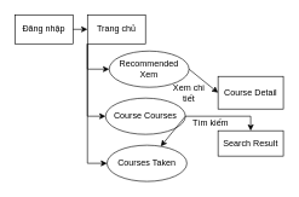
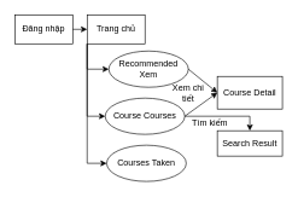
  <mxCell id="0" />
  <mxCell id="1" parent="0" />
  <mxCell id="2" value="Đăng nhập" style="rounded=0;whiteSpace=wrap;html=1;" parent="1" vertex="1"><mxGeometry x="20" y="20" width="80" height="40" as="geometry" /></mxCell>
  <mxCell id="3" value="Trang chủ" style="rounded=0;whiteSpace=wrap;html=1;" parent="1" vertex="1"><mxGeometry x="120" y="20" width="80" height="40" as="geometry" /></mxCell>
  <mxCell id="4" value="" style="endArrow=classic;html=1;rounded=0;exitX=1;exitY=0.5;exitDx=0;exitDy=0;entryX=0;entryY=0.5;entryDx=0;entryDy=0;" parent="1" source="2" target="3" edge="1"><mxGeometry width="50" height="50" relative="1" as="geometry"><mxPoint x="130" y="150" as="sourcePoint" /><mxPoint x="180" y="100" as="targetPoint" /></mxGeometry></mxCell>
  <mxCell id="5" value="Recommended Xem" style="ellipse;whiteSpace=wrap;html=1;" parent="1" vertex="1"><mxGeometry x="150" y="70" width="110" height="50" as="geometry" /></mxCell>
  <mxCell id="6" value="Course Courses" style="ellipse;whiteSpace=wrap;html=1;" parent="1" vertex="1"><mxGeometry x="145" y="135" width="110" height="50" as="geometry" /></mxCell>
  <mxCell id="7" value="" style="endArrow=classic;html=1;rounded=0;exitX=0;exitY=1;exitDx=0;exitDy=0;entryX=0;entryY=0.5;entryDx=0;entryDy=0;" parent="1" source="3" target="5" edge="1"><mxGeometry width="50" height="50" relative="1" as="geometry"><mxPoint x="370" y="120" as="sourcePoint" /><mxPoint x="130" y="140" as="targetPoint" /><Array as="points"><mxPoint x="120" y="95" /></Array></mxGeometry></mxCell>
  <mxCell id="8" value="" style="endArrow=classic;html=1;rounded=0;exitX=0;exitY=1;exitDx=0;exitDy=0;entryX=0;entryY=0.5;entryDx=0;entryDy=0;" parent="1" source="3" target="6" edge="1"><mxGeometry width="50" height="50" relative="1" as="geometry"><mxPoint x="-40" y="30" as="sourcePoint" /><mxPoint x="10" y="-20" as="targetPoint" /><Array as="points"><mxPoint x="120" y="90" /><mxPoint x="120" y="160" /></Array></mxGeometry></mxCell>
  <mxCell id="9" value="" style="endArrow=classic;html=1;rounded=0;entryX=0.5;entryY=0;entryDx=0;entryDy=0;" parent="1" source="6" target="11" edge="1"><mxGeometry width="50" height="50" relative="1" as="geometry"><mxPoint x="200" y="160" as="sourcePoint" /><mxPoint x="340" y="215" as="targetPoint" /><Array as="points"><mxPoint x="345" y="160" /></Array></mxGeometry></mxCell>
  <mxCell id="10" value="Tìm kiếm" style="text;html=1;align=center;verticalAlign=middle;whiteSpace=wrap;rounded=0;" parent="1" vertex="1"><mxGeometry x="260" y="155" width="60" height="30" as="geometry" /></mxCell>
  <mxCell id="11" value="Search Result" style="rounded=0;whiteSpace=wrap;html=1;" parent="1" vertex="1"><mxGeometry x="300" y="180" width="90" height="35" as="geometry" /></mxCell>
  <mxCell id="12" value="" style="endArrow=classic;html=1;rounded=0;exitX=1;exitY=0.5;exitDx=0;exitDy=0;entryX=0;entryY=0.5;entryDx=0;entryDy=0;" parent="1" source="5" target="14" edge="1"><mxGeometry width="50" height="50" relative="1" as="geometry"><mxPoint x="200" y="160" as="sourcePoint" /><mxPoint x="310" y="125" as="targetPoint" /></mxGeometry></mxCell>
- <mxCell id="13" value="" style="endArrow=classic;html=1;rounded=0;exitX=1;exitY=0.5;exitDx=0;exitDy=0;" parent="1" source="6" target="16" edge="1"><mxGeometry width="50" height="50" relative="1" as="geometry"><mxPoint x="200" y="160" as="sourcePoint" /><mxPoint x="310" y="180" as="targetPoint" /></mxGeometry></mxCell>
+ <mxCell id="13" value="" style="endArrow=classic;html=1;rounded=0;exitX=1;exitY=0.5;exitDx=0;exitDy=0;entryX=0;entryY=0.5;entryDx=0;entryDy=0;" parent="1" source="6" target="14" edge="1"><mxGeometry width="50" height="50" relative="1" as="geometry"><mxPoint x="200" y="160" as="sourcePoint" /><mxPoint x="310" y="180" as="targetPoint" /></mxGeometry></mxCell>
  <mxCell id="14" value="Course Detail" style="rounded=0;whiteSpace=wrap;html=1;" parent="1" vertex="1"><mxGeometry x="300" y="105" width="90" height="45" as="geometry" /></mxCell>
  <mxCell id="15" value="Xem chi tiết" style="text;html=1;align=center;verticalAlign=middle;whiteSpace=wrap;rounded=0;" parent="1" vertex="1"><mxGeometry x="230" y="112.5" width="60" height="30" as="geometry" /></mxCell>
  <mxCell id="16" value="Courses Taken" style="ellipse;whiteSpace=wrap;html=1;" vertex="1" parent="1"><mxGeometry x="147" y="200" width="110" height="50" as="geometry" /></mxCell>
  <mxCell id="17" value="" style="endArrow=classic;html=1;rounded=0;entryX=0;entryY=0.5;entryDx=0;entryDy=0;" edge="1" parent="1" target="16"><mxGeometry width="50" height="50" relative="1" as="geometry"><mxPoint x="120" y="60" as="sourcePoint" /><mxPoint x="120" y="230" as="targetPoint" /><Array as="points"><mxPoint x="120" y="225" /></Array></mxGeometry></mxCell>
